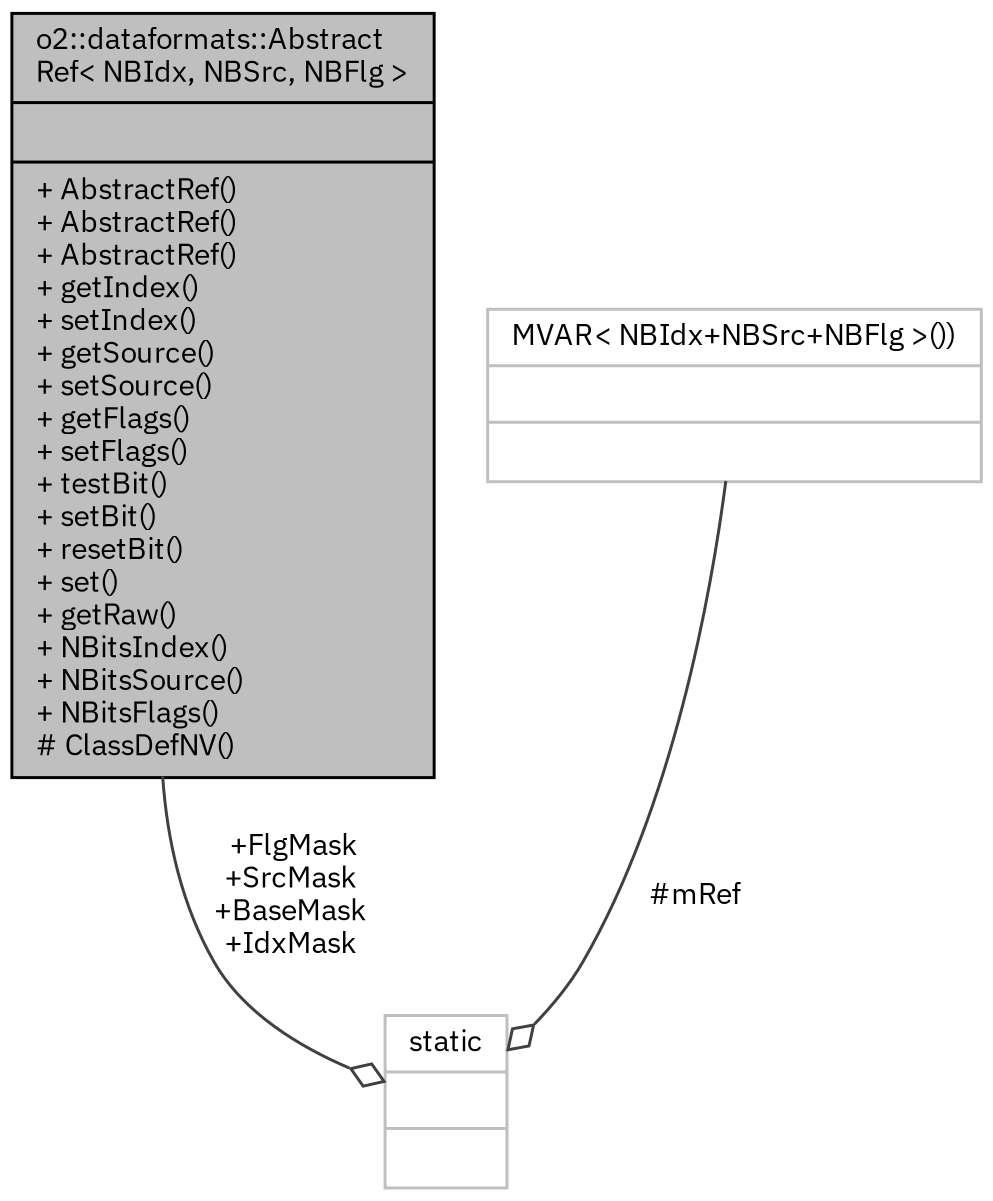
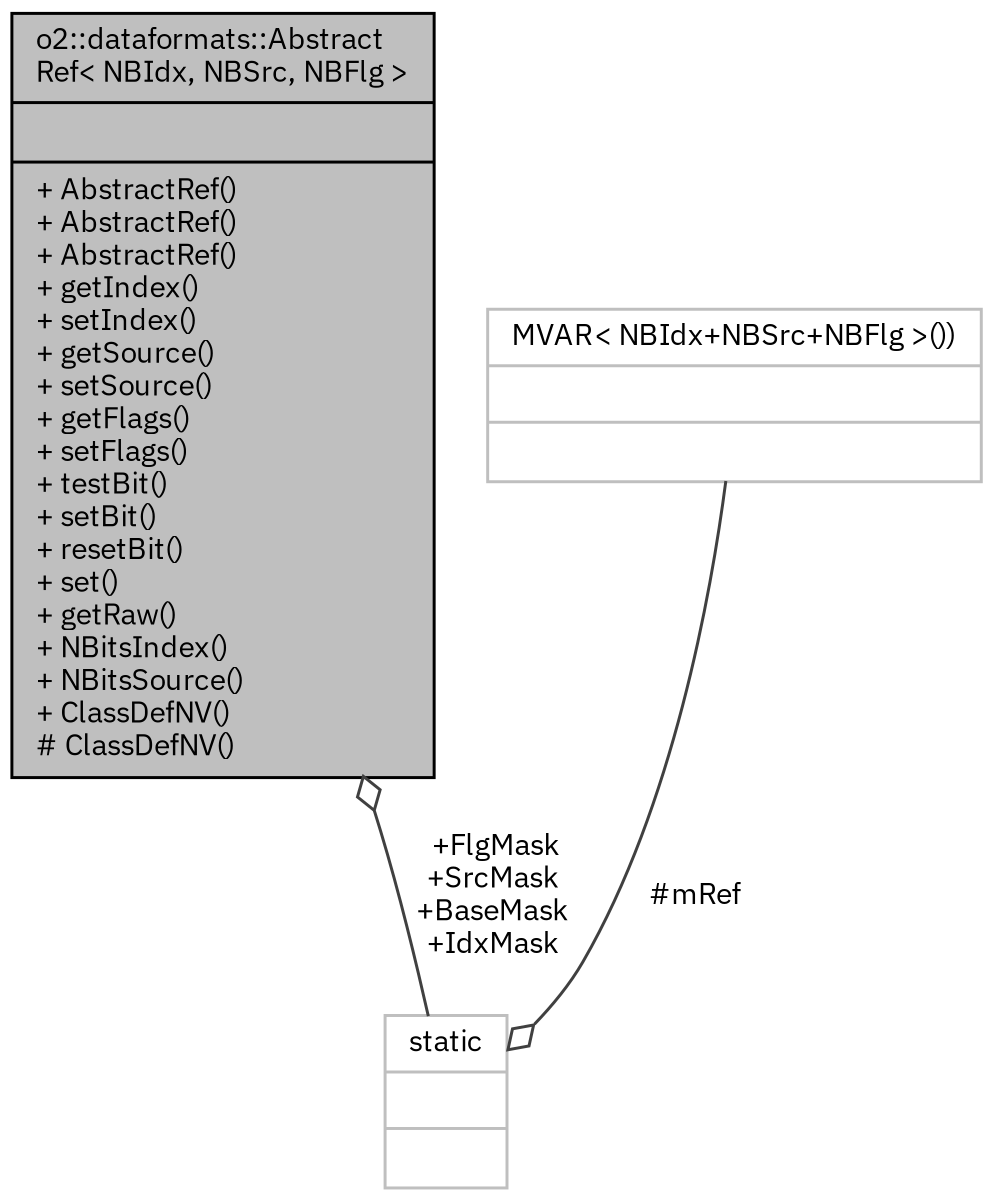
  digraph {
    fontname="IBM Plex Sans"
    node [color=grey75 fontname="IBM Plex Sans" fontsize=10 shape=record]
    edge [arrowhead=odiamond color=grey25 fontname="IBM Plex Sans" fontsize=10 labelfontname=Helvetica labelfontsize=10 style=solid]
-   n1 [color=black fillcolor=grey75 fontcolor=black height=0.2 label="{o2::dataformats::Abstract\lRef\< NBIdx, NBSrc, NBFlg \>\n||+ AbstractRef()\l+ AbstractRef()\l+ AbstractRef()\l+ getIndex()\l+ setIndex()\l+ getSource()\l+ setSource()\l+ getFlags()\l+ setFlags()\l+ testBit()\l+ setBit()\l+ resetBit()\l+ set()\l+ getRaw()\l+ NBitsIndex()\l+ NBitsSource()\l+ NBitsFlags()\l# ClassDefNV()\l}" style=filled width=0.4]
+   n1 [color=black fillcolor=grey75 fontcolor=black height=0.2 label="{o2::dataformats::Abstract\lRef\< NBIdx, NBSrc, NBFlg \>\n||+ AbstractRef()\l+ AbstractRef()\l+ AbstractRef()\l+ getIndex()\l+ setIndex()\l+ getSource()\l+ setSource()\l+ getFlags()\l+ setFlags()\l+ testBit()\l+ setBit()\l+ resetBit()\l+ set()\l+ getRaw()\l+ NBitsIndex()\l+ NBitsSource()\l+ ClassDefNV()\l# ClassDefNV()\l}" style=filled width=0.4]
    n2 [height=0.2 label="{MVAR\< NBIdx+NBSrc+NBFlg \>())\n||}" width=0.4]
    n3 [height=0.2 label="{static\n||}" width=0.4]
    n2 -> n3 [label=" #mRef"]
-   n1 -> n3 [label=" +FlgMask\n+SrcMask\n+BaseMask\n+IdxMask"]
+   n3 -> n1 [label=" +FlgMask\n+SrcMask\n+BaseMask\n+IdxMask"]
  }
